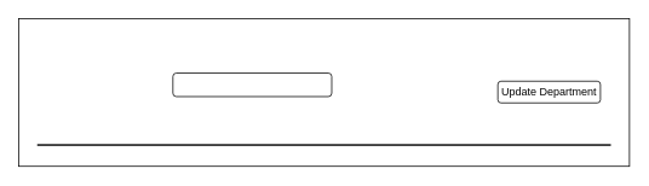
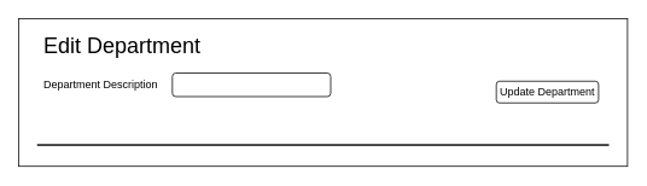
  <mxCell id="0" />
  <mxCell id="1" parent="0" />
  <mxCell id="2" value="" style="rounded=0;whiteSpace=wrap;html=1;" parent="1" vertex="1"><mxGeometry x="20" y="20" width="673" height="163" as="geometry" /></mxCell>
  <mxCell id="3" value="" style="rounded=1;whiteSpace=wrap;html=1;" parent="1" vertex="1"><mxGeometry x="190" y="80" width="175" height="26" as="geometry" /></mxCell>
+ <mxCell id="4" value="Department Description" style="text;html=1;strokeColor=none;fillColor=none;align=left;verticalAlign=middle;whiteSpace=wrap;rounded=0;" parent="1" vertex="1"><mxGeometry x="46" y="83" width="139" height="20" as="geometry" /></mxCell>
  <mxCell id="5" value="Update Department" style="rounded=1;whiteSpace=wrap;html=1;" parent="1" vertex="1"><mxGeometry x="548" y="89" width="113" height="24" as="geometry" /></mxCell>
  <mxCell id="6" value="" style="rounded=0;whiteSpace=wrap;html=1;" parent="1" vertex="1"><mxGeometry x="41" y="159" width="631" height="1" as="geometry" /></mxCell>
+ <mxCell id="7" value="&lt;font style=&quot;font-size: 24px&quot;&gt;Edit Department&lt;/font&gt;" style="text;html=1;strokeColor=none;fillColor=none;align=left;verticalAlign=middle;whiteSpace=wrap;rounded=0;" parent="1" vertex="1"><mxGeometry x="46" y="41" width="416" height="20" as="geometry" /></mxCell>
